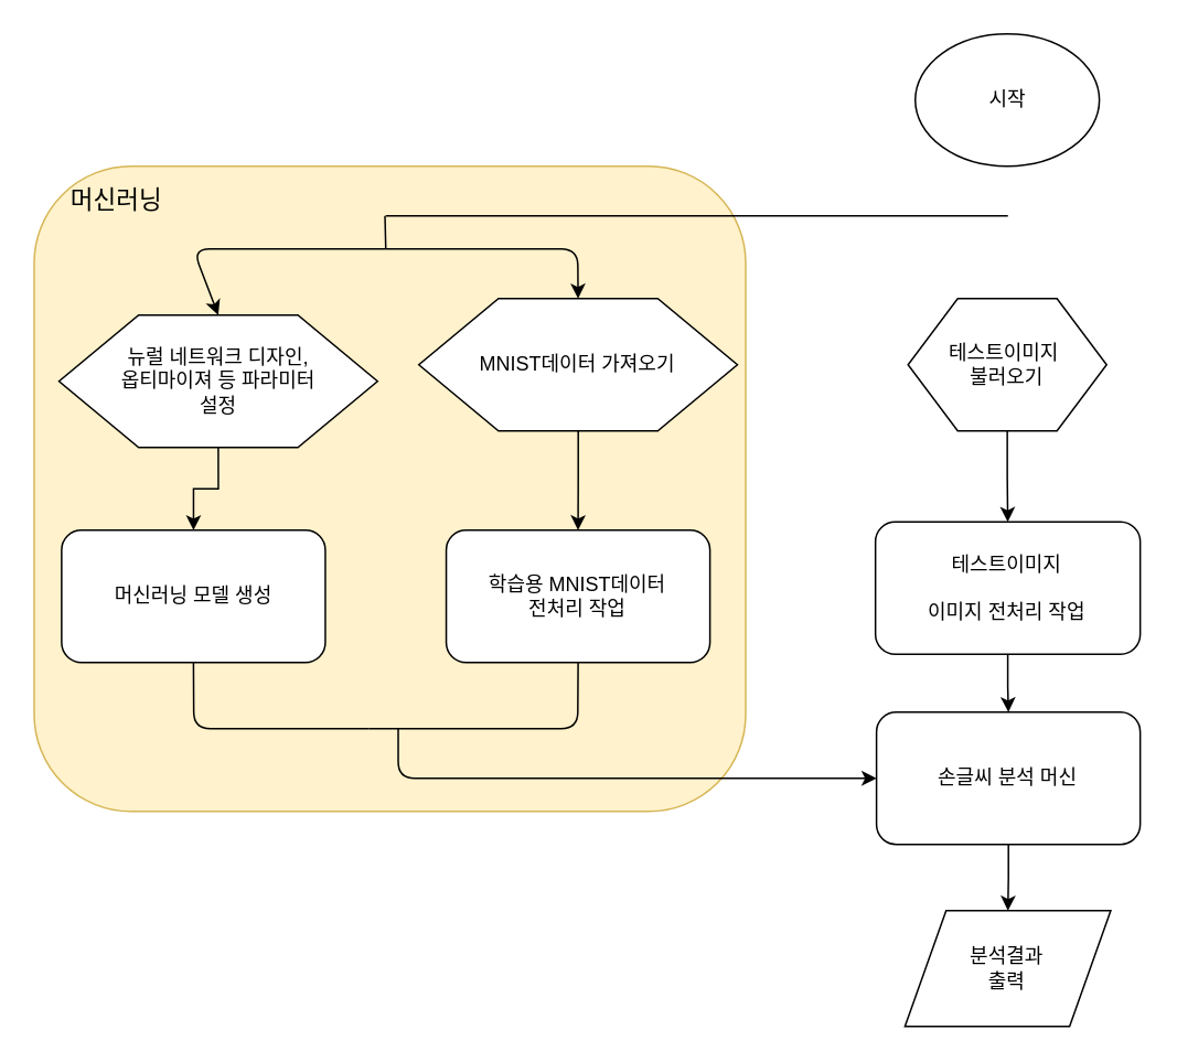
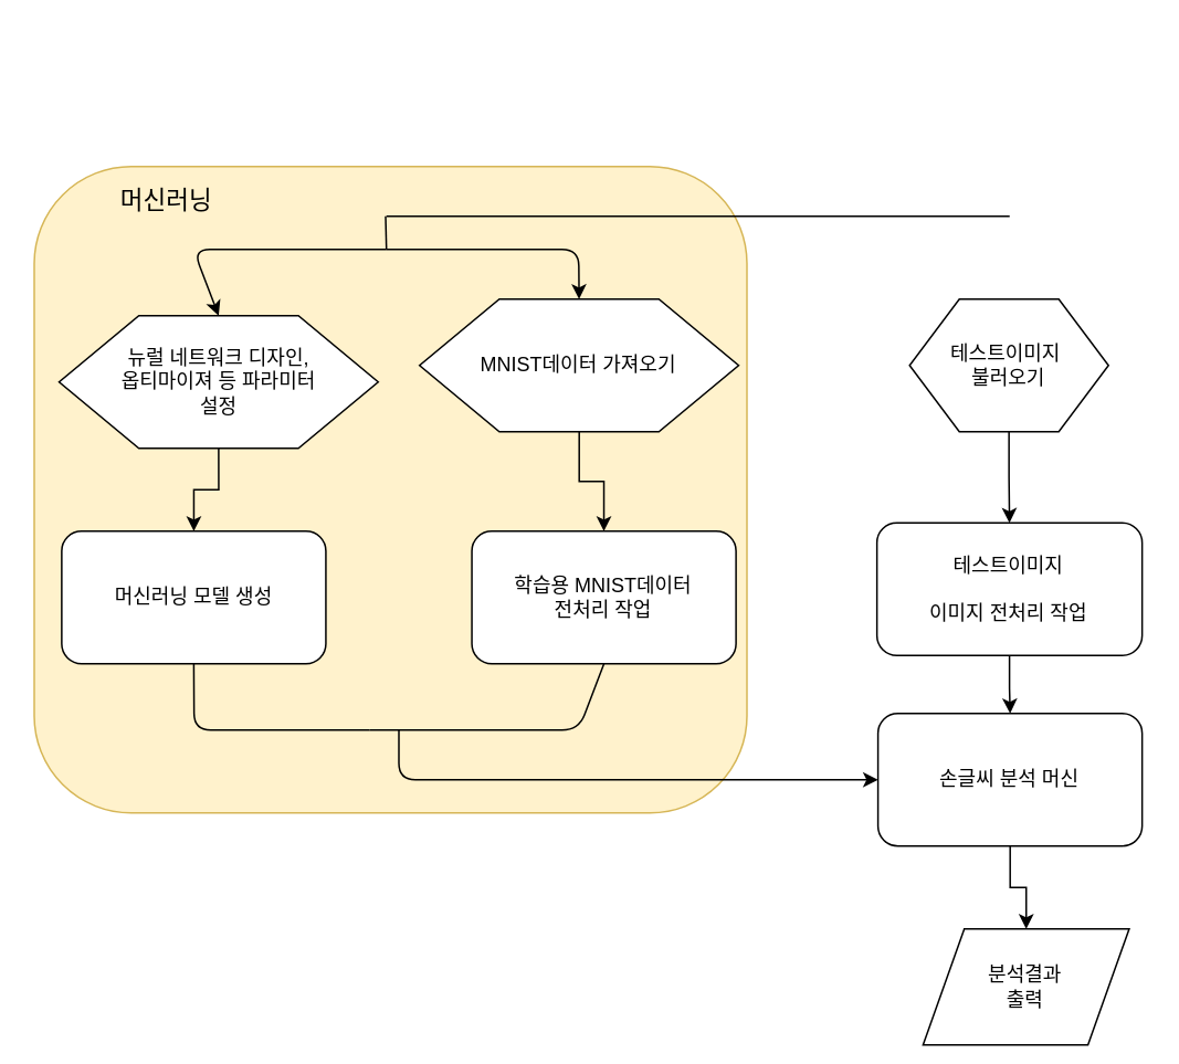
  <mxCell id="0" />
  <mxCell id="1" parent="0" />
  <mxCell id="2" value="" style="rounded=1;whiteSpace=wrap;html=1;fillColor=#fff2cc;strokeColor=#d6b656;" vertex="1" parent="1"><mxGeometry x="20" y="100" width="430" height="390" as="geometry" /></mxCell>
- <mxCell id="3" value="시작" style="ellipse;whiteSpace=wrap;html=1;" parent="1" vertex="1"><mxGeometry x="552.5" y="20" width="111.25" height="80" as="geometry" /></mxCell>
  <mxCell id="4" value="" style="edgeStyle=orthogonalEdgeStyle;rounded=0;orthogonalLoop=1;jettySize=auto;html=1;" edge="1" parent="1" source="5" target="11"><mxGeometry relative="1" as="geometry" /></mxCell>
  <mxCell id="5" value="MNIST데이터 가져오기" style="shape=hexagon;perimeter=hexagonPerimeter2;whiteSpace=wrap;html=1;" parent="1" vertex="1"><mxGeometry x="252.48" y="180" width="192.5" height="80" as="geometry" /></mxCell>
  <mxCell id="6" value="" style="edgeStyle=orthogonalEdgeStyle;rounded=0;orthogonalLoop=1;jettySize=auto;html=1;" edge="1" parent="1" source="7" target="15"><mxGeometry relative="1" as="geometry" /></mxCell>
  <mxCell id="7" value="테스트이미지&amp;nbsp;&lt;br&gt;불러오기" style="shape=hexagon;perimeter=hexagonPerimeter2;whiteSpace=wrap;html=1;" parent="1" vertex="1"><mxGeometry x="548.13" y="180" width="120" height="80" as="geometry" /></mxCell>
- <mxCell id="8" value="분석결과&lt;br&gt;출력" style="shape=parallelogram;perimeter=parallelogramPerimeter;whiteSpace=wrap;html=1;" parent="1" vertex="1"><mxGeometry x="546.26" y="550" width="124.36" height="70" as="geometry" /></mxCell>
+ <mxCell id="8" value="분석결과&lt;br&gt;출력" style="shape=parallelogram;perimeter=parallelogramPerimeter;whiteSpace=wrap;html=1;" parent="1" vertex="1"><mxGeometry x="556.26" y="560" width="124.36" height="70" as="geometry" /></mxCell>
  <mxCell id="9" value="" style="edgeStyle=orthogonalEdgeStyle;rounded=0;orthogonalLoop=1;jettySize=auto;html=1;exitX=0.5;exitY=1;exitDx=0;exitDy=0;" edge="1" parent="1" source="23" target="10"><mxGeometry relative="1" as="geometry"><mxPoint x="116.25" y="270" as="sourcePoint" /></mxGeometry></mxCell>
  <mxCell id="10" value="머신러닝 모델 생성" style="rounded=1;whiteSpace=wrap;html=1;" parent="1" vertex="1"><mxGeometry x="36.58" y="320" width="159.37" height="80" as="geometry" /></mxCell>
- <mxCell id="11" value="학습용 MNIST데이터&lt;br&gt;전처리 작업" style="rounded=1;whiteSpace=wrap;html=1;" parent="1" vertex="1"><mxGeometry x="269.04" y="320" width="159.37" height="80" as="geometry" /></mxCell>
+ <mxCell id="11" value="학습용 MNIST데이터&lt;br&gt;전처리 작업" style="rounded=1;whiteSpace=wrap;html=1;" parent="1" vertex="1"><mxGeometry x="284.04" y="320" width="159.37" height="80" as="geometry" /></mxCell>
  <mxCell id="12" value="" style="edgeStyle=orthogonalEdgeStyle;rounded=0;orthogonalLoop=1;jettySize=auto;html=1;" edge="1" parent="1" source="13" target="8"><mxGeometry relative="1" as="geometry" /></mxCell>
  <mxCell id="13" value="손글씨 분석 머신" style="rounded=1;whiteSpace=wrap;html=1;" parent="1" vertex="1"><mxGeometry x="529.07" y="430" width="159.37" height="80" as="geometry" /></mxCell>
  <mxCell id="14" value="" style="edgeStyle=orthogonalEdgeStyle;rounded=0;orthogonalLoop=1;jettySize=auto;html=1;" edge="1" parent="1" source="15" target="13"><mxGeometry relative="1" as="geometry" /></mxCell>
  <mxCell id="15" value="테스트이미지&lt;br&gt;&lt;br&gt;이미지 전처리 작업" style="rounded=1;whiteSpace=wrap;html=1;" parent="1" vertex="1"><mxGeometry x="528.44" y="315" width="160" height="80" as="geometry" /></mxCell>
  <mxCell id="16" value="" style="endArrow=none;html=1;" edge="1" parent="1"><mxGeometry width="50" height="50" relative="1" as="geometry"><mxPoint x="232.49" y="130" as="sourcePoint" /><mxPoint x="608.49" y="130" as="targetPoint" /></mxGeometry></mxCell>
  <mxCell id="17" value="" style="endArrow=none;html=1;" edge="1" parent="1"><mxGeometry width="50" height="50" relative="1" as="geometry"><mxPoint x="232.49" y="150" as="sourcePoint" /><mxPoint x="232" y="130" as="targetPoint" /></mxGeometry></mxCell>
  <mxCell id="18" value="" style="endArrow=classic;html=1;entryX=0.5;entryY=0;entryDx=0;entryDy=0;" edge="1" parent="1" target="5"><mxGeometry width="50" height="50" relative="1" as="geometry"><mxPoint x="232.49" y="150" as="sourcePoint" /><mxPoint x="372.49" y="170" as="targetPoint" /><Array as="points"><mxPoint x="348.49" y="150" /></Array></mxGeometry></mxCell>
  <mxCell id="19" value="" style="endArrow=classic;html=1;entryX=0.5;entryY=0;entryDx=0;entryDy=0;" edge="1" parent="1" target="23"><mxGeometry width="50" height="50" relative="1" as="geometry"><mxPoint x="232.49" y="150" as="sourcePoint" /><mxPoint x="110.475" y="192" as="targetPoint" /><Array as="points"><mxPoint x="116" y="150" /></Array></mxGeometry></mxCell>
  <mxCell id="20" value="" style="endArrow=none;html=1;entryX=0.5;entryY=1;entryDx=0;entryDy=0;" edge="1" parent="1" target="11"><mxGeometry width="50" height="50" relative="1" as="geometry"><mxPoint x="222.49" y="440" as="sourcePoint" /><mxPoint x="652.49" y="420" as="targetPoint" /><Array as="points"><mxPoint x="348.49" y="440" /></Array></mxGeometry></mxCell>
  <mxCell id="21" value="" style="endArrow=none;html=1;entryX=0.5;entryY=1;entryDx=0;entryDy=0;" edge="1" parent="1" target="10"><mxGeometry width="50" height="50" relative="1" as="geometry"><mxPoint x="222.49" y="440" as="sourcePoint" /><mxPoint x="116" y="392" as="targetPoint" /><Array as="points"><mxPoint x="116.49" y="440" /></Array></mxGeometry></mxCell>
  <mxCell id="22" value="" style="endArrow=classic;html=1;entryX=0;entryY=0.5;entryDx=0;entryDy=0;" edge="1" parent="1" target="13"><mxGeometry width="50" height="50" relative="1" as="geometry"><mxPoint x="240" y="440" as="sourcePoint" /><mxPoint x="652.49" y="420" as="targetPoint" /><Array as="points"><mxPoint x="240" y="470" /></Array></mxGeometry></mxCell>
  <mxCell id="23" value="뉴럴 네트워크 디자인,&lt;br&gt;옵티마이져 등 파라미터&lt;br&gt;설정" style="shape=hexagon;perimeter=hexagonPerimeter2;whiteSpace=wrap;html=1;" vertex="1" parent="1"><mxGeometry x="35.01" y="190" width="192.5" height="80" as="geometry" /></mxCell>
- <mxCell id="24" value="&lt;font style=&quot;font-size: 15px&quot;&gt;머신러닝&lt;/font&gt;" style="text;html=1;strokeColor=none;fillColor=none;align=center;verticalAlign=middle;whiteSpace=wrap;rounded=0;" vertex="1" parent="1"><mxGeometry x="30" y="110" width="80" height="20" as="geometry" /></mxCell>
+ <mxCell id="24" value="&lt;font style=&quot;font-size: 15px&quot;&gt;머신러닝&lt;/font&gt;" style="text;html=1;strokeColor=none;fillColor=none;align=center;verticalAlign=middle;whiteSpace=wrap;rounded=0;" vertex="1" parent="1"><mxGeometry x="60" y="110" width="80" height="20" as="geometry" /></mxCell>
